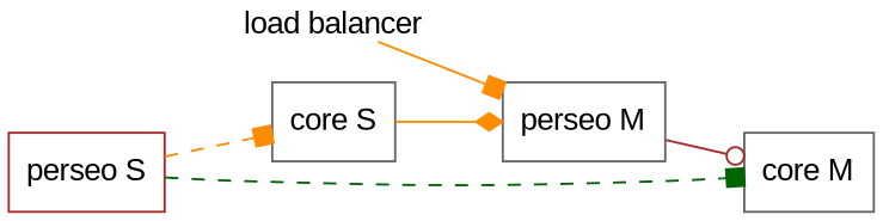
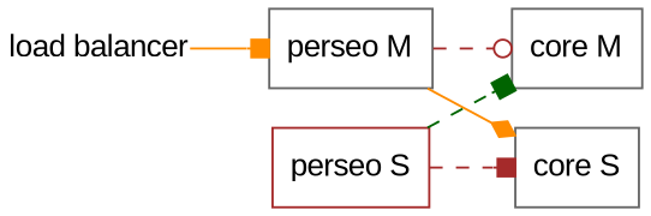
  digraph {
    fontname="Liberation Sans"
    rankdir=LR
    node [color=gray40 fontname="Liberation Sans" shape=rectangle]
    edge [arrowhead=box color=darkorange fontname="Liberation Sans"]
    n1 [label="load balancer" shape=plain]
    n2 [label="perseo M"]
    n3 [label="core M"]
    n4 [label="core S"]
    n5 [color=brown label="perseo S"]
    subgraph sub_1 {
      rankType=source
      n1
    }
    subgraph sub_2 {
      rankType=same
      n2
    }
    subgraph sub_3 {
      rankType=sink
      n3
      n4
    }
    n1 -> n2
-   n2 -> n3 [arrowhead=odot color=brown]
-   n4 -> n2 [arrowhead=diamond]
+   n2 -> n3 [arrowhead=odot color=brown style=dashed]
+   n2 -> n4 [arrowhead=diamond]
    n5 -> n3 [color=darkgreen style=dashed]
-   n5 -> n4 [style=dashed]
+   n5 -> n4 [color=brown style=dashed]
  }
